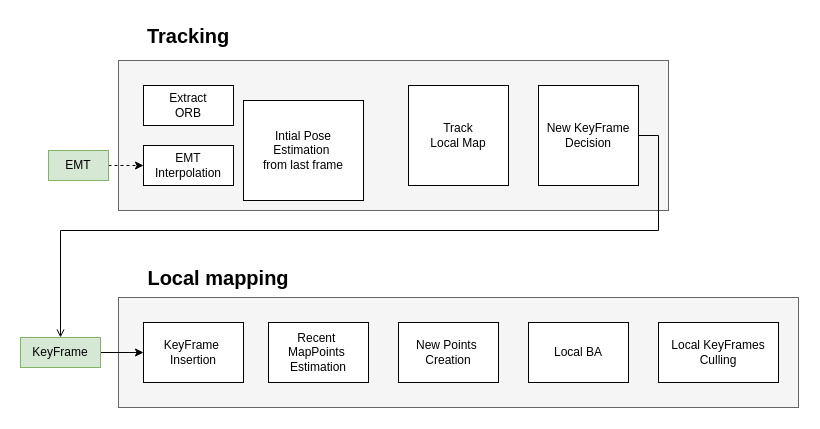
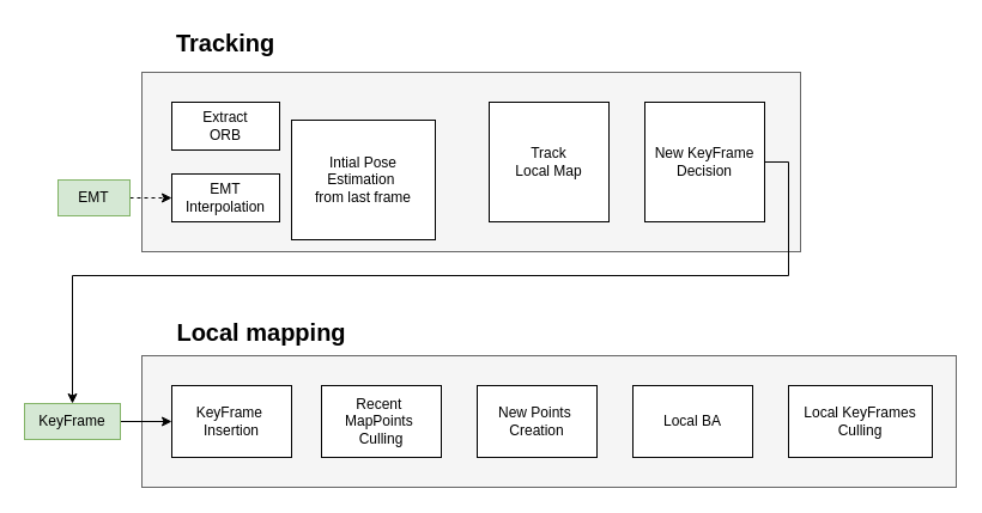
  <mxCell id="0" />
  <mxCell id="1" parent="0" />
  <mxCell id="2" value="" style="rounded=0;whiteSpace=wrap;html=1;labelBackgroundColor=none;fillColor=#f5f5f5;fontColor=#333333;strokeColor=#666666;" vertex="1" parent="1"><mxGeometry x="118" y="60" width="550" height="150" as="geometry" /></mxCell>
  <mxCell id="3" style="edgeStyle=orthogonalEdgeStyle;rounded=0;orthogonalLoop=1;jettySize=auto;html=1;exitX=1;exitY=0.5;exitDx=0;exitDy=0;entryX=0;entryY=0.5;entryDx=0;entryDy=0;dashed=1;" edge="1" parent="1" source="4" target="6"><mxGeometry relative="1" as="geometry" /></mxCell>
  <mxCell id="4" value="EMT" style="rounded=0;whiteSpace=wrap;html=1;labelBackgroundColor=none;fillColor=#d5e8d4;strokeColor=#82b366;" vertex="1" parent="1"><mxGeometry x="48" y="150" width="60" height="30" as="geometry" /></mxCell>
  <mxCell id="5" value="Extract &lt;br&gt;ORB" style="rounded=0;whiteSpace=wrap;html=1;labelBackgroundColor=none;" vertex="1" parent="1"><mxGeometry x="143" y="85" width="90" height="40" as="geometry" /></mxCell>
  <mxCell id="6" value="EMT&lt;br&gt;Interpolation" style="rounded=0;whiteSpace=wrap;html=1;labelBackgroundColor=none;" vertex="1" parent="1"><mxGeometry x="143" y="145" width="90" height="40" as="geometry" /></mxCell>
  <mxCell id="7" value="Intial Pose Estimation&amp;nbsp;&lt;br&gt;from last frame" style="rounded=0;whiteSpace=wrap;html=1;labelBackgroundColor=none;" vertex="1" parent="1"><mxGeometry x="243" y="100" width="120" height="100" as="geometry" /></mxCell>
  <mxCell id="8" value="Track &lt;br&gt;Local Map" style="rounded=0;whiteSpace=wrap;html=1;labelBackgroundColor=none;" vertex="1" parent="1"><mxGeometry x="408" y="85" width="100" height="100" as="geometry" /></mxCell>
- <mxCell id="9" style="edgeStyle=orthogonalEdgeStyle;rounded=0;orthogonalLoop=1;jettySize=auto;html=1;exitX=1;exitY=0.5;exitDx=0;exitDy=0;entryX=0.5;entryY=0;entryDx=0;entryDy=0;endArrow=open;" edge="1" parent="1" source="10" target="15"><mxGeometry relative="1" as="geometry"><Array as="points"><mxPoint x="658" y="135" /><mxPoint x="658" y="230" /><mxPoint x="60" y="230" /></Array></mxGeometry></mxCell>
+ <mxCell id="9" style="edgeStyle=orthogonalEdgeStyle;rounded=0;orthogonalLoop=1;jettySize=auto;html=1;exitX=1;exitY=0.5;exitDx=0;exitDy=0;entryX=0.5;entryY=0;entryDx=0;entryDy=0;" edge="1" parent="1" source="10" target="15"><mxGeometry relative="1" as="geometry"><Array as="points"><mxPoint x="658" y="135" /><mxPoint x="658" y="230" /><mxPoint x="60" y="230" /></Array></mxGeometry></mxCell>
  <mxCell id="10" value="New KeyFrame Decision" style="rounded=0;whiteSpace=wrap;html=1;labelBackgroundColor=none;" vertex="1" parent="1"><mxGeometry x="538" y="85" width="100" height="100" as="geometry" /></mxCell>
  <mxCell id="11" value="Tracking" style="text;html=1;align=center;verticalAlign=middle;whiteSpace=wrap;rounded=0;fontStyle=1;fontSize=20;labelBackgroundColor=none;" vertex="1" parent="1"><mxGeometry x="158" y="20" width="60" height="30" as="geometry" /></mxCell>
  <mxCell id="12" style="edgeStyle=orthogonalEdgeStyle;rounded=0;orthogonalLoop=1;jettySize=auto;html=1;exitX=1;exitY=0.5;exitDx=0;exitDy=0;entryX=0;entryY=0.5;entryDx=0;entryDy=0;" edge="1" parent="1" source="15" target="16"><mxGeometry relative="1" as="geometry" /></mxCell>
  <mxCell id="13" value="" style="rounded=0;whiteSpace=wrap;html=1;fillColor=#f5f5f5;fontColor=#333333;strokeColor=#666666;direction=south;" vertex="1" parent="1"><mxGeometry x="118" y="297" width="680" height="110" as="geometry" /></mxCell>
  <mxCell id="14" value="" style="edgeStyle=orthogonalEdgeStyle;rounded=0;orthogonalLoop=1;jettySize=auto;html=1;" edge="1" parent="1" source="15" target="16"><mxGeometry relative="1" as="geometry" /></mxCell>
  <mxCell id="15" value="KeyFrame" style="rounded=0;whiteSpace=wrap;html=1;fillColor=#d5e8d4;strokeColor=#82b366;" vertex="1" parent="1"><mxGeometry x="20" y="337" width="80" height="30" as="geometry" /></mxCell>
  <mxCell id="16" value="KeyFrame&amp;nbsp;&lt;br&gt;Insertion" style="rounded=0;whiteSpace=wrap;html=1;" vertex="1" parent="1"><mxGeometry x="143" y="322" width="100" height="60" as="geometry" /></mxCell>
- <mxCell id="17" value="Recent&amp;nbsp;&lt;br&gt;MapPoints&amp;nbsp;&lt;br&gt;Estimation" style="rounded=0;whiteSpace=wrap;html=1;" vertex="1" parent="1"><mxGeometry x="268" y="322" width="100" height="60" as="geometry" /></mxCell>
+ <mxCell id="17" value="Recent&amp;nbsp;&lt;br&gt;MapPoints&amp;nbsp;&lt;br&gt;Culling" style="rounded=0;whiteSpace=wrap;html=1;" vertex="1" parent="1"><mxGeometry x="268" y="322" width="100" height="60" as="geometry" /></mxCell>
  <mxCell id="18" value="New Points&amp;nbsp;&lt;br&gt;Creation" style="rounded=0;whiteSpace=wrap;html=1;" vertex="1" parent="1"><mxGeometry x="398" y="322" width="100" height="60" as="geometry" /></mxCell>
  <mxCell id="19" value="Local BA" style="rounded=0;whiteSpace=wrap;html=1;" vertex="1" parent="1"><mxGeometry x="528" y="322" width="100" height="60" as="geometry" /></mxCell>
  <mxCell id="20" value="Local KeyFrames Culling" style="rounded=0;whiteSpace=wrap;html=1;" vertex="1" parent="1"><mxGeometry x="658" y="322" width="120" height="60" as="geometry" /></mxCell>
  <mxCell id="21" value="Local mapping" style="text;html=1;align=center;verticalAlign=middle;whiteSpace=wrap;rounded=0;fontStyle=1;fontSize=20;labelBackgroundColor=none;" vertex="1" parent="1"><mxGeometry x="118" y="257" width="200" height="40" as="geometry" /></mxCell>
